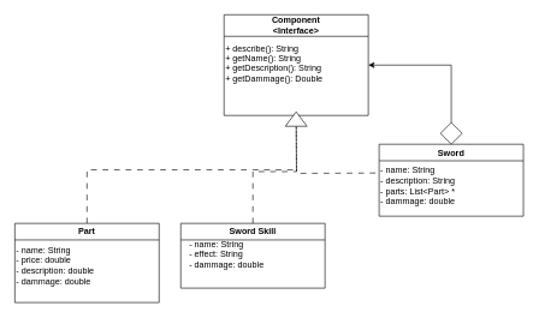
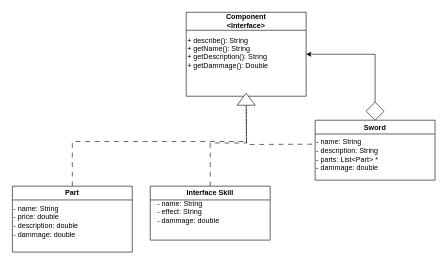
  <mxCell id="0" />
  <mxCell id="1" parent="0" />
  <mxCell id="2" value="&lt;div&gt;Component&lt;/div&gt;&lt;div&gt;&amp;lt;Interface&amp;gt;&lt;br&gt;&lt;/div&gt;" style="swimlane;whiteSpace=wrap;html=1;startSize=30;" parent="1" vertex="1"><mxGeometry x="310" y="20" width="200" height="140" as="geometry" /></mxCell>
  <mxCell id="3" value="&lt;div align=&quot;left&quot;&gt;+ describe(): String&lt;br&gt;+ getName(): String&lt;br&gt;+ getDescription(): String&lt;br&gt;+ getDammage(): Double&lt;br&gt;&lt;br&gt;&lt;/div&gt;" style="text;html=1;align=left;verticalAlign=middle;resizable=0;points=[];autosize=1;strokeColor=none;fillColor=none;" parent="2" vertex="1"><mxGeometry y="30" width="160" height="90" as="geometry" /></mxCell>
  <mxCell id="4" style="edgeStyle=orthogonalEdgeStyle;rounded=0;orthogonalLoop=1;jettySize=auto;html=1;dashed=1;dashPattern=8 8;" parent="1" edge="1"><mxGeometry relative="1" as="geometry"><mxPoint x="410" y="160" as="targetPoint" /><mxPoint x="520" y="240" as="sourcePoint" /></mxGeometry></mxCell>
  <mxCell id="5" value="Sword" style="swimlane;whiteSpace=wrap;html=1;" parent="1" vertex="1"><mxGeometry x="525" y="200" width="200" height="100" as="geometry" /></mxCell>
  <mxCell id="6" value="&lt;div align=&quot;left&quot;&gt;- name: String&lt;br&gt;- description: String&lt;/div&gt;&lt;div align=&quot;left&quot;&gt;- parts: List&amp;lt;Part&amp;gt; *&lt;br&gt;- dammage: double&lt;br&gt;&lt;/div&gt;" style="text;html=1;align=left;verticalAlign=middle;resizable=0;points=[];autosize=1;strokeColor=none;fillColor=none;" parent="5" vertex="1"><mxGeometry y="23" width="130" height="70" as="geometry" /></mxCell>
  <mxCell id="7" style="edgeStyle=orthogonalEdgeStyle;rounded=0;orthogonalLoop=1;jettySize=auto;html=1;entryX=1;entryY=0.5;entryDx=0;entryDy=0;exitX=0.5;exitY=0;exitDx=0;exitDy=0;" parent="1" source="8" target="2" edge="1"><mxGeometry relative="1" as="geometry" /></mxCell>
  <mxCell id="8" value="" style="rhombus;whiteSpace=wrap;html=1;" parent="1" vertex="1"><mxGeometry x="610" y="170" width="30" height="30" as="geometry" /></mxCell>
  <mxCell id="9" style="edgeStyle=orthogonalEdgeStyle;rounded=0;orthogonalLoop=1;jettySize=auto;html=1;exitX=0.5;exitY=0;exitDx=0;exitDy=0;dashed=1;dashPattern=8 8;" parent="1" source="10" edge="1"><mxGeometry relative="1" as="geometry"><mxPoint x="410" y="160" as="targetPoint" /></mxGeometry></mxCell>
  <mxCell id="10" value="Part" style="swimlane;whiteSpace=wrap;html=1;" parent="1" vertex="1"><mxGeometry x="20" y="310" width="200" height="110" as="geometry" /></mxCell>
  <mxCell id="11" value="- name: String&lt;br&gt;- price: double&lt;br&gt;- description: double&lt;br&gt;- dammage: double" style="text;html=1;align=left;verticalAlign=middle;resizable=0;points=[];autosize=1;strokeColor=none;fillColor=none;" parent="10" vertex="1"><mxGeometry y="24" width="130" height="70" as="geometry" /></mxCell>
- <mxCell id="12" value="Sword Skill" style="swimlane;whiteSpace=wrap;html=1;" parent="1" vertex="1"><mxGeometry x="250" y="310" width="200" height="90" as="geometry" /></mxCell>
+ <mxCell id="12" value="Interface Skill" style="swimlane;whiteSpace=wrap;html=1;" parent="1" vertex="1"><mxGeometry x="250" y="310" width="200" height="90" as="geometry" /></mxCell>
  <mxCell id="13" value="- name: String&lt;br&gt;- effect: String&lt;br&gt;- dammage: double" style="text;html=1;align=left;verticalAlign=middle;resizable=0;points=[];autosize=1;strokeColor=none;fillColor=none;" parent="12" vertex="1"><mxGeometry x="10" y="13" width="130" height="60" as="geometry" /></mxCell>
  <mxCell id="14" value="" style="edgeStyle=orthogonalEdgeStyle;rounded=0;orthogonalLoop=1;jettySize=auto;html=1;dashed=1;dashPattern=8 8;" parent="1" source="12" edge="1"><mxGeometry relative="1" as="geometry"><mxPoint x="410" y="165" as="targetPoint" /><mxPoint x="350" y="310" as="sourcePoint" /></mxGeometry></mxCell>
  <mxCell id="15" value="" style="triangle;whiteSpace=wrap;html=1;rotation=-90;" parent="1" vertex="1"><mxGeometry x="400" y="150" width="20" height="30" as="geometry" /></mxCell>
